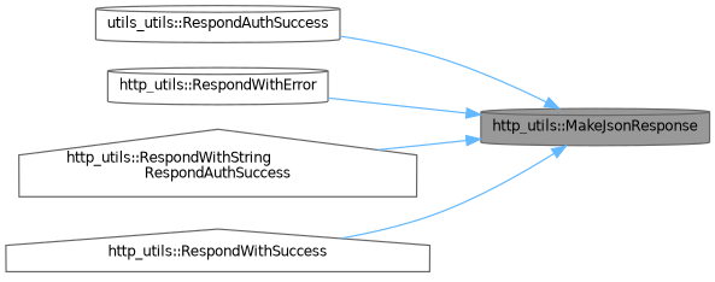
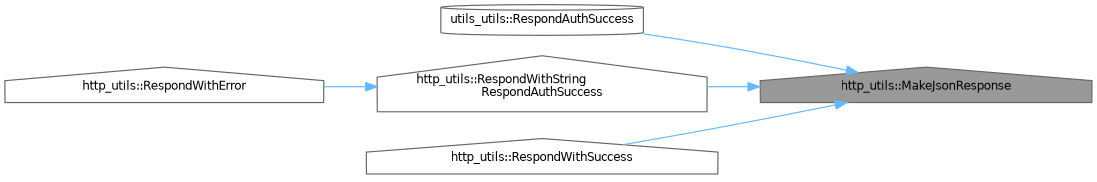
  digraph {
    rankdir=RL
    node [color=grey40 fillcolor=white fontname=Helvetica fontsize=10 shape=house style=filled]
    edge [color=steelblue1 dir=back fontname=Helvetica fontsize=10 labelfontname=Helvetica labelfontsize=10 style=solid]
-   n1 [color=gray40 fillcolor=grey60 fontcolor=black height=0.2 label="http_utils::MakeJsonResponse" shape=cylinder width=0.4]
+   n1 [color=gray40 fillcolor=grey60 fontcolor=black height=0.2 label="http_utils::MakeJsonResponse" width=0.4]
    n2 [height=0.2 label="utils_utils::RespondAuthSuccess" shape=cylinder width=0.4]
-   n3 [height=0.2 label="http_utils::RespondWithError" shape=cylinder width=0.4]
+   n3 [height=0.2 label="http_utils::RespondWithError" width=0.4]
    n4 [height=0.2 label="http_utils::RespondWithString\lRespondAuthSuccess" width=0.4]
    n5 [height=0.2 label="http_utils::RespondWithSuccess" width=0.4]
    n1 -> n2
-   n1 -> n3
+   n4 -> n3
    n1 -> n4
    n1 -> n5
  }
